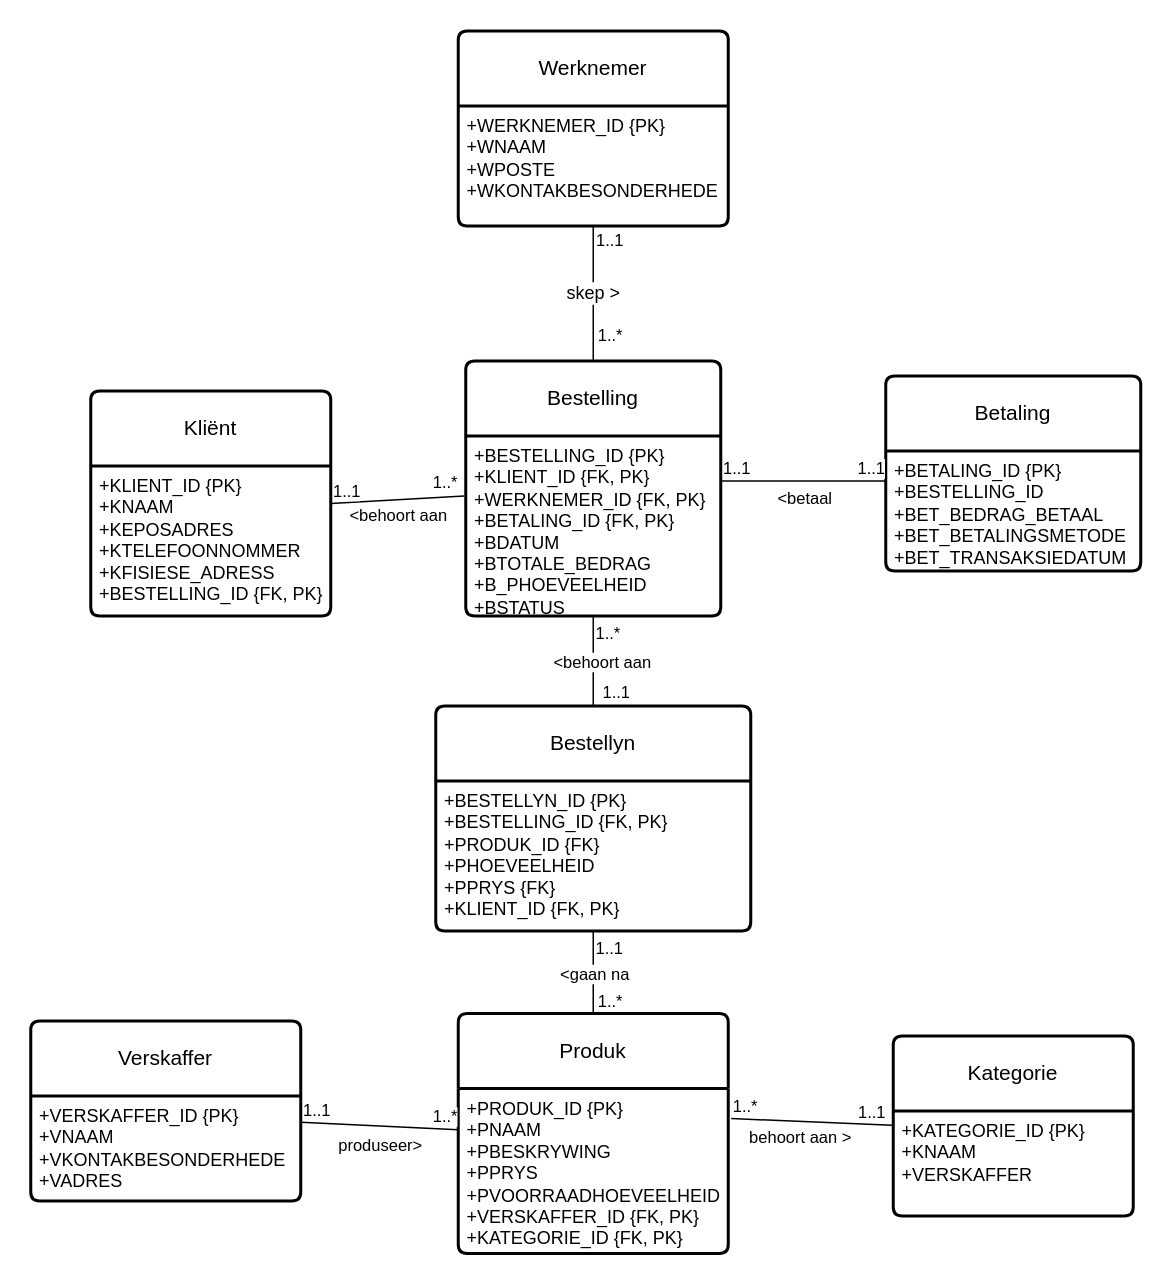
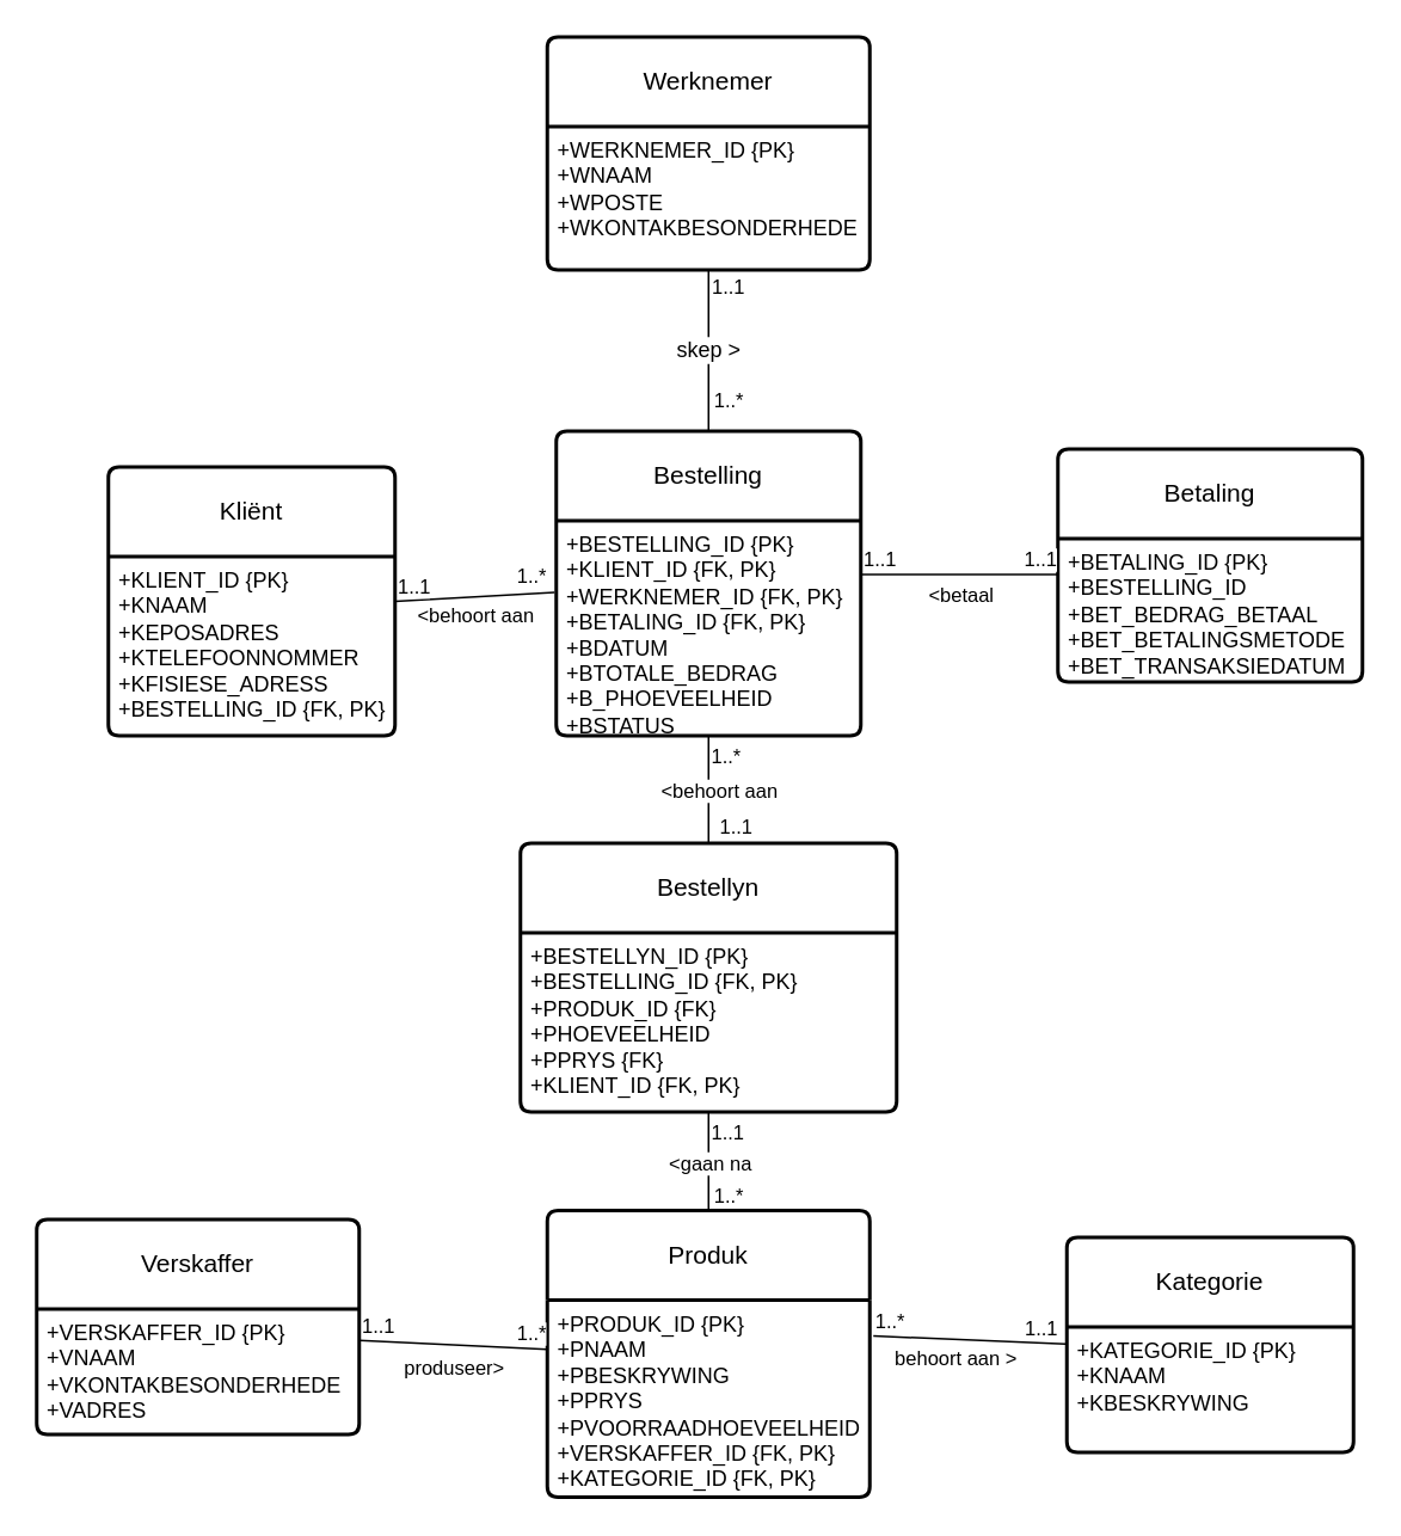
  <mxCell id="0" />
  <mxCell id="1" parent="0" />
  <mxCell id="2" value="Kliënt" style="swimlane;childLayout=stackLayout;horizontal=1;startSize=50;horizontalStack=0;rounded=1;fontSize=14;fontStyle=0;strokeWidth=2;resizeParent=0;resizeLast=1;shadow=0;dashed=0;align=center;arcSize=4;whiteSpace=wrap;html=1;" parent="1" vertex="1"><mxGeometry x="60" y="260" width="160" height="150" as="geometry" /></mxCell>
  <mxCell id="3" value="+KLIENT&lt;span style=&quot;background-color: transparent; color: light-dark(rgb(0, 0, 0), rgb(255, 255, 255));&quot;&gt;_ID {PK}&lt;/span&gt;&lt;div&gt;&lt;span style=&quot;background-color: transparent; color: light-dark(rgb(0, 0, 0), rgb(255, 255, 255));&quot;&gt;+KNAAM&lt;/span&gt;&lt;/div&gt;&lt;div&gt;&lt;span style=&quot;background-color: transparent; color: light-dark(rgb(0, 0, 0), rgb(255, 255, 255));&quot;&gt;+KEPOSADRES&lt;/span&gt;&lt;/div&gt;&lt;div&gt;&lt;span style=&quot;background-color: transparent; color: light-dark(rgb(0, 0, 0), rgb(255, 255, 255));&quot;&gt;+KTELEFOONNOMMER&lt;/span&gt;&lt;/div&gt;&lt;div&gt;&lt;span style=&quot;background-color: transparent; color: light-dark(rgb(0, 0, 0), rgb(255, 255, 255));&quot;&gt;+KFISIESE_ADRESS&lt;/span&gt;&lt;/div&gt;&lt;div&gt;&lt;span style=&quot;background-color: transparent; color: light-dark(rgb(0, 0, 0), rgb(255, 255, 255));&quot;&gt;+BESTELLING_ID {FK, PK}&lt;/span&gt;&lt;/div&gt;" style="align=left;strokeColor=none;fillColor=none;spacingLeft=4;fontSize=12;verticalAlign=top;resizable=0;rotatable=0;part=1;html=1;" parent="2" vertex="1"><mxGeometry y="50" width="160" height="100" as="geometry" /></mxCell>
  <mxCell id="4" value="Bestelling" style="swimlane;childLayout=stackLayout;horizontal=1;startSize=50;horizontalStack=0;rounded=1;fontSize=14;fontStyle=0;strokeWidth=2;resizeParent=0;resizeLast=1;shadow=0;dashed=0;align=center;arcSize=4;whiteSpace=wrap;html=1;" parent="1" vertex="1"><mxGeometry x="310" y="240" width="170" height="170" as="geometry" /></mxCell>
  <mxCell id="5" value="+BESTELLING_ID {PK}&lt;div&gt;+KLIENT_ID {FK, PK}&lt;/div&gt;&lt;div&gt;+WERKNEMER_ID {FK, PK}&lt;/div&gt;&lt;div&gt;+BETALING_ID {FK, PK}&lt;/div&gt;&lt;div&gt;+BDATUM&lt;/div&gt;&lt;div&gt;+BTOTALE_BEDRAG&lt;/div&gt;&lt;div&gt;+B_PHOEVEELHEID&lt;/div&gt;&lt;div&gt;+BSTATUS&lt;/div&gt;" style="align=left;strokeColor=none;fillColor=none;spacingLeft=4;fontSize=12;verticalAlign=top;resizable=0;rotatable=0;part=1;html=1;" parent="4" vertex="1"><mxGeometry y="50" width="170" height="120" as="geometry" /></mxCell>
  <mxCell id="6" value="Produk" style="swimlane;childLayout=stackLayout;horizontal=1;startSize=50;horizontalStack=0;rounded=1;fontSize=14;fontStyle=0;strokeWidth=2;resizeParent=0;resizeLast=1;shadow=0;dashed=0;align=center;arcSize=4;whiteSpace=wrap;html=1;" parent="1" vertex="1"><mxGeometry x="305" y="675" width="180" height="160" as="geometry" /></mxCell>
  <mxCell id="7" value="+PRODUK_ID {PK}&lt;div&gt;+PNAAM&lt;/div&gt;&lt;div&gt;+PBESKRYWING&lt;/div&gt;&lt;div&gt;+PPRYS&lt;/div&gt;&lt;div&gt;+PVOORRAADHOEVEELHEID&lt;/div&gt;&lt;div&gt;+VERSKAFFER_ID {FK, PK}&lt;/div&gt;&lt;div&gt;+KATEGORIE_ID {FK, PK}&lt;/div&gt;" style="align=left;strokeColor=none;fillColor=none;spacingLeft=4;fontSize=12;verticalAlign=top;resizable=0;rotatable=0;part=1;html=1;" parent="6" vertex="1"><mxGeometry y="50" width="180" height="110" as="geometry" /></mxCell>
  <mxCell id="8" value="Kategorie" style="swimlane;childLayout=stackLayout;horizontal=1;startSize=50;horizontalStack=0;rounded=1;fontSize=14;fontStyle=0;strokeWidth=2;resizeParent=0;resizeLast=1;shadow=0;dashed=0;align=center;arcSize=4;whiteSpace=wrap;html=1;" parent="1" vertex="1"><mxGeometry x="595" y="690" width="160" height="120" as="geometry" /></mxCell>
- <mxCell id="9" value="+KATEGORIE_ID {PK}&lt;div&gt;+KNAAM&lt;/div&gt;&lt;div&gt;+VERSKAFFER&lt;/div&gt;" style="align=left;strokeColor=none;fillColor=none;spacingLeft=4;fontSize=12;verticalAlign=top;resizable=0;rotatable=0;part=1;html=1;" parent="8" vertex="1"><mxGeometry y="50" width="160" height="70" as="geometry" /></mxCell>
+ <mxCell id="9" value="+KATEGORIE_ID {PK}&lt;div&gt;+KNAAM&lt;/div&gt;&lt;div&gt;+KBESKRYWING&lt;/div&gt;" style="align=left;strokeColor=none;fillColor=none;spacingLeft=4;fontSize=12;verticalAlign=top;resizable=0;rotatable=0;part=1;html=1;" parent="8" vertex="1"><mxGeometry y="50" width="160" height="70" as="geometry" /></mxCell>
  <mxCell id="10" value="Bestellyn" style="swimlane;childLayout=stackLayout;horizontal=1;startSize=50;horizontalStack=0;rounded=1;fontSize=14;fontStyle=0;strokeWidth=2;resizeParent=0;resizeLast=1;shadow=0;dashed=0;align=center;arcSize=4;whiteSpace=wrap;html=1;" parent="1" vertex="1"><mxGeometry x="290" y="470" width="210" height="150" as="geometry" /></mxCell>
  <mxCell id="11" value="+BESTELLYN_ID {PK}&lt;div&gt;+BESTELLING_ID {FK, PK}&lt;/div&gt;&lt;div&gt;+PRODUK_ID {FK}&lt;/div&gt;&lt;div&gt;+PHOEVEELHEID&lt;br&gt;&lt;div&gt;+PPRYS {FK}&lt;/div&gt;&lt;/div&gt;&lt;div&gt;+KLIENT_ID {FK, PK}&lt;/div&gt;" style="align=left;strokeColor=none;fillColor=none;spacingLeft=4;fontSize=12;verticalAlign=top;resizable=0;rotatable=0;part=1;html=1;" parent="10" vertex="1"><mxGeometry y="50" width="210" height="100" as="geometry" /></mxCell>
  <mxCell id="12" value="Betaling" style="swimlane;childLayout=stackLayout;horizontal=1;startSize=50;horizontalStack=0;rounded=1;fontSize=14;fontStyle=0;strokeWidth=2;resizeParent=0;resizeLast=1;shadow=0;dashed=0;align=center;arcSize=4;whiteSpace=wrap;html=1;" parent="1" vertex="1"><mxGeometry x="590" y="250" width="170" height="130" as="geometry" /></mxCell>
  <mxCell id="13" value="+BETALING_ID {PK}&lt;div&gt;+BESTELLING_ID&lt;/div&gt;&lt;div&gt;+BET_BEDRAG_BETAAL&lt;/div&gt;&lt;div&gt;+BET_BETALINGSMETODE&lt;/div&gt;&lt;div&gt;+BET_TRANSAKSIEDATUM&lt;/div&gt;" style="align=left;strokeColor=none;fillColor=none;spacingLeft=4;fontSize=12;verticalAlign=top;resizable=0;rotatable=0;part=1;html=1;" parent="12" vertex="1"><mxGeometry y="50" width="170" height="80" as="geometry" /></mxCell>
  <mxCell id="14" value="Verskaffer" style="swimlane;childLayout=stackLayout;horizontal=1;startSize=50;horizontalStack=0;rounded=1;fontSize=14;fontStyle=0;strokeWidth=2;resizeParent=0;resizeLast=1;shadow=0;dashed=0;align=center;arcSize=4;whiteSpace=wrap;html=1;" parent="1" vertex="1"><mxGeometry x="20" y="680" width="180" height="120" as="geometry" /></mxCell>
  <mxCell id="15" value="+VERSKAFFER_ID {PK}&lt;div&gt;+VNAAM&lt;/div&gt;&lt;div&gt;+VKONTAKBESONDERHEDE&lt;/div&gt;&lt;div&gt;+VADRES&lt;/div&gt;" style="align=left;strokeColor=none;fillColor=none;spacingLeft=4;fontSize=12;verticalAlign=top;resizable=0;rotatable=0;part=1;html=1;" parent="14" vertex="1"><mxGeometry y="50" width="180" height="70" as="geometry" /></mxCell>
  <mxCell id="16" value="Werknemer" style="swimlane;childLayout=stackLayout;horizontal=1;startSize=50;horizontalStack=0;rounded=1;fontSize=14;fontStyle=0;strokeWidth=2;resizeParent=0;resizeLast=1;shadow=0;dashed=0;align=center;arcSize=4;whiteSpace=wrap;html=1;" parent="1" vertex="1"><mxGeometry x="305" y="20" width="180" height="130" as="geometry" /></mxCell>
  <mxCell id="17" value="+WERKNEMER_ID {PK}&lt;div&gt;+WNAAM&lt;/div&gt;&lt;div&gt;+WPOSTE&lt;/div&gt;&lt;div&gt;+WKONTAKBESONDERHEDE&lt;/div&gt;" style="align=left;strokeColor=none;fillColor=none;spacingLeft=4;fontSize=12;verticalAlign=top;resizable=0;rotatable=0;part=1;html=1;" parent="16" vertex="1"><mxGeometry y="50" width="180" height="80" as="geometry" /></mxCell>
  <mxCell id="18" value="skep &amp;gt;" style="endArrow=none;html=1;endSize=12;startArrow=none;startSize=14;startFill=0;edgeStyle=orthogonalEdgeStyle;rounded=0;fontSize=12;curved=1;exitX=0.5;exitY=1;exitDx=0;exitDy=0;entryX=0.5;entryY=0;entryDx=0;entryDy=0;" parent="1" source="17" target="4" edge="1"><mxGeometry relative="1" as="geometry"><mxPoint x="560" y="110" as="sourcePoint" /><mxPoint x="720" y="110" as="targetPoint" /></mxGeometry></mxCell>
  <mxCell id="19" value="1..*" style="edgeLabel;resizable=0;html=1;align=right;verticalAlign=top;" parent="18" connectable="0" vertex="1"><mxGeometry x="1" relative="1" as="geometry"><mxPoint x="20" y="-30" as="offset" /></mxGeometry></mxCell>
  <mxCell id="20" value="1..1" style="edgeLabel;html=1;align=center;verticalAlign=middle;resizable=0;points=[];" parent="18" vertex="1" connectable="0"><mxGeometry x="-0.734" y="5" relative="1" as="geometry"><mxPoint x="5" y="-3" as="offset" /></mxGeometry></mxCell>
  <mxCell id="21" value="" style="endArrow=none;html=1;rounded=0;startFill=0;exitX=1;exitY=0.25;exitDx=0;exitDy=0;" parent="1" source="3" edge="1"><mxGeometry relative="1" as="geometry"><mxPoint x="260" y="300" as="sourcePoint" /><mxPoint x="309" y="330" as="targetPoint" /></mxGeometry></mxCell>
  <mxCell id="22" value="&amp;lt;behoort aan" style="edgeLabel;resizable=0;html=1;;align=center;verticalAlign=middle;" parent="21" connectable="0" vertex="1"><mxGeometry relative="1" as="geometry"><mxPoint y="10" as="offset" /></mxGeometry></mxCell>
  <mxCell id="23" value="1..1" style="edgeLabel;resizable=0;html=1;;align=left;verticalAlign=bottom;" parent="21" connectable="0" vertex="1"><mxGeometry x="-1" relative="1" as="geometry"><mxPoint as="offset" /></mxGeometry></mxCell>
  <mxCell id="24" value="1..*" style="edgeLabel;resizable=0;html=1;;align=right;verticalAlign=bottom;" parent="21" connectable="0" vertex="1"><mxGeometry x="1" relative="1" as="geometry"><mxPoint x="-4" y="-1" as="offset" /></mxGeometry></mxCell>
  <mxCell id="25" value="" style="endArrow=none;html=1;rounded=0;startFill=0;entryX=0.5;entryY=0;entryDx=0;entryDy=0;" parent="1" target="6" edge="1"><mxGeometry relative="1" as="geometry"><mxPoint x="395" y="620" as="sourcePoint" /><mxPoint x="323" y="435" as="targetPoint" /></mxGeometry></mxCell>
  <mxCell id="26" value="&amp;lt;gaan na" style="edgeLabel;resizable=0;html=1;;align=center;verticalAlign=middle;" parent="25" connectable="0" vertex="1"><mxGeometry relative="1" as="geometry" /></mxCell>
  <mxCell id="27" value="1..1" style="edgeLabel;resizable=0;html=1;;align=left;verticalAlign=bottom;" parent="25" connectable="0" vertex="1"><mxGeometry x="-1" relative="1" as="geometry"><mxPoint y="20" as="offset" /></mxGeometry></mxCell>
  <mxCell id="28" value="1..*" style="edgeLabel;resizable=0;html=1;;align=right;verticalAlign=bottom;" parent="25" connectable="0" vertex="1"><mxGeometry x="1" relative="1" as="geometry"><mxPoint x="20" as="offset" /></mxGeometry></mxCell>
  <mxCell id="29" value="" style="endArrow=none;html=1;rounded=0;startFill=0;entryX=0;entryY=0.25;entryDx=0;entryDy=0;exitX=1;exitY=0.25;exitDx=0;exitDy=0;" parent="1" target="7" edge="1" source="15"><mxGeometry relative="1" as="geometry"><mxPoint x="200" y="578" as="sourcePoint" /><mxPoint x="290" y="582.5" as="targetPoint" /></mxGeometry></mxCell>
  <mxCell id="30" value="produseer&amp;gt;" style="edgeLabel;resizable=0;html=1;;align=center;verticalAlign=middle;" parent="29" connectable="0" vertex="1"><mxGeometry relative="1" as="geometry"><mxPoint y="12" as="offset" /></mxGeometry></mxCell>
  <mxCell id="31" value="1..1" style="edgeLabel;resizable=0;html=1;;align=left;verticalAlign=bottom;" parent="29" connectable="0" vertex="1"><mxGeometry x="-1" relative="1" as="geometry" /></mxCell>
  <mxCell id="32" value="1..*" style="edgeLabel;resizable=0;html=1;;align=right;verticalAlign=bottom;" parent="29" connectable="0" vertex="1"><mxGeometry x="1" relative="1" as="geometry" /></mxCell>
  <mxCell id="33" value="" style="endArrow=none;html=1;rounded=0;startFill=0;entryX=1.011;entryY=0.182;entryDx=0;entryDy=0;entryPerimeter=0;exitX=-0.005;exitY=0.135;exitDx=0;exitDy=0;exitPerimeter=0;" parent="1" source="9" target="7" edge="1"><mxGeometry relative="1" as="geometry"><mxPoint x="495" y="460" as="sourcePoint" /><mxPoint x="595" y="460" as="targetPoint" /></mxGeometry></mxCell>
  <mxCell id="34" value="behoort aan &amp;gt;" style="edgeLabel;resizable=0;html=1;;align=center;verticalAlign=middle;" parent="33" connectable="0" vertex="1"><mxGeometry relative="1" as="geometry"><mxPoint x="-8" y="10" as="offset" /></mxGeometry></mxCell>
  <mxCell id="35" value="1..1" style="edgeLabel;resizable=0;html=1;;align=left;verticalAlign=bottom;" parent="33" connectable="0" vertex="1"><mxGeometry x="-1" relative="1" as="geometry"><mxPoint x="-24" as="offset" /></mxGeometry></mxCell>
  <mxCell id="36" value="1..*" style="edgeLabel;resizable=0;html=1;;align=right;verticalAlign=bottom;" parent="33" connectable="0" vertex="1"><mxGeometry x="1" relative="1" as="geometry"><mxPoint x="18" as="offset" /></mxGeometry></mxCell>
  <mxCell id="37" value="" style="endArrow=none;html=1;rounded=0;startFill=0;entryX=0;entryY=0.25;entryDx=0;entryDy=0;exitX=1;exitY=0.25;exitDx=0;exitDy=0;" parent="1" source="5" target="13" edge="1"><mxGeometry relative="1" as="geometry"><mxPoint x="490" y="340" as="sourcePoint" /><mxPoint x="590" y="420" as="targetPoint" /></mxGeometry></mxCell>
  <mxCell id="38" value="&amp;lt;betaal" style="edgeLabel;resizable=0;html=1;;align=center;verticalAlign=middle;" parent="37" connectable="0" vertex="1"><mxGeometry relative="1" as="geometry"><mxPoint y="11" as="offset" /></mxGeometry></mxCell>
  <mxCell id="39" value="1..1" style="edgeLabel;resizable=0;html=1;;align=left;verticalAlign=bottom;" parent="37" connectable="0" vertex="1"><mxGeometry x="-1" relative="1" as="geometry" /></mxCell>
  <mxCell id="40" value="1..1" style="edgeLabel;resizable=0;html=1;;align=right;verticalAlign=bottom;" parent="37" connectable="0" vertex="1"><mxGeometry x="1" relative="1" as="geometry" /></mxCell>
  <mxCell id="41" value="" style="endArrow=none;html=1;rounded=0;startFill=0;exitX=0.5;exitY=1;exitDx=0;exitDy=0;entryX=0.5;entryY=0;entryDx=0;entryDy=0;" edge="1" parent="1" source="5" target="10"><mxGeometry relative="1" as="geometry"><mxPoint x="180" y="485" as="sourcePoint" /><mxPoint x="269" y="480" as="targetPoint" /></mxGeometry></mxCell>
  <mxCell id="42" value="&amp;lt;behoort aan" style="edgeLabel;resizable=0;html=1;;align=center;verticalAlign=middle;" connectable="0" vertex="1" parent="41"><mxGeometry relative="1" as="geometry"><mxPoint x="5" as="offset" /></mxGeometry></mxCell>
  <mxCell id="43" value="1..*" style="edgeLabel;resizable=0;html=1;;align=left;verticalAlign=bottom;" connectable="0" vertex="1" parent="41"><mxGeometry x="-1" relative="1" as="geometry"><mxPoint y="20" as="offset" /></mxGeometry></mxCell>
  <mxCell id="44" value="1..1" style="edgeLabel;resizable=0;html=1;;align=right;verticalAlign=bottom;" connectable="0" vertex="1" parent="41"><mxGeometry x="1" relative="1" as="geometry"><mxPoint x="25" y="-1" as="offset" /></mxGeometry></mxCell>
